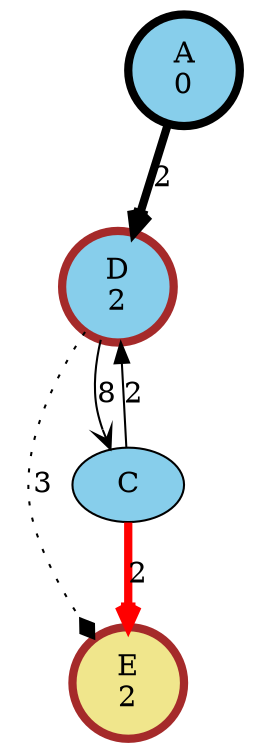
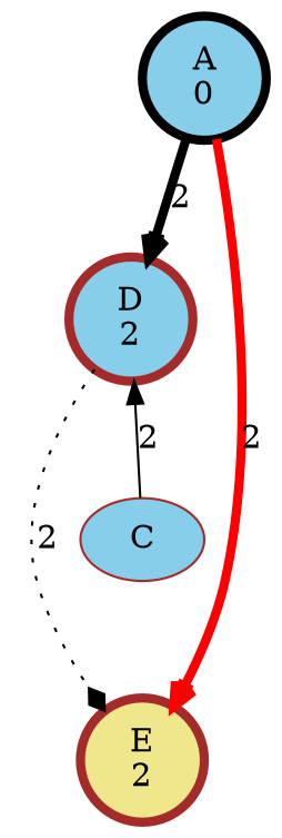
  digraph {
    node [color=black fillcolor=skyblue penwidth=4 style=filled]
    edge [arrowhead=vee]
    n1 [label="A\n0"]
    n2 [color=brown label="D\n2"]
    n3 [color=brown fillcolor=khaki label="E\n2"]
-   C [penwidth=""]
+   C [color=brown penwidth=""]
    n1 -> n2 [color=black label=2 penwidth=4]
-   C -> n3 [color=red label=2 penwidth=4]
-   n2 -> n3 [arrowhead=diamond label=3 style=dotted]
-   n2 -> C [label=8]
+   n1 -> n3 [color=red label=2 penwidth=4]
+   n2 -> n3 [arrowhead=diamond label=2 style=dotted]
    C -> n2 [arrowhead=normal label=2]
  }
